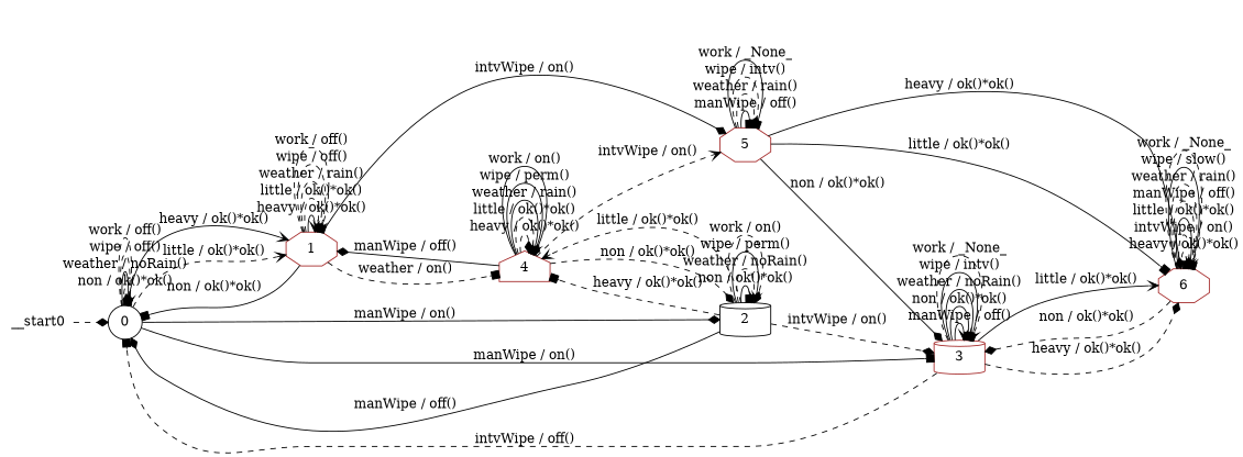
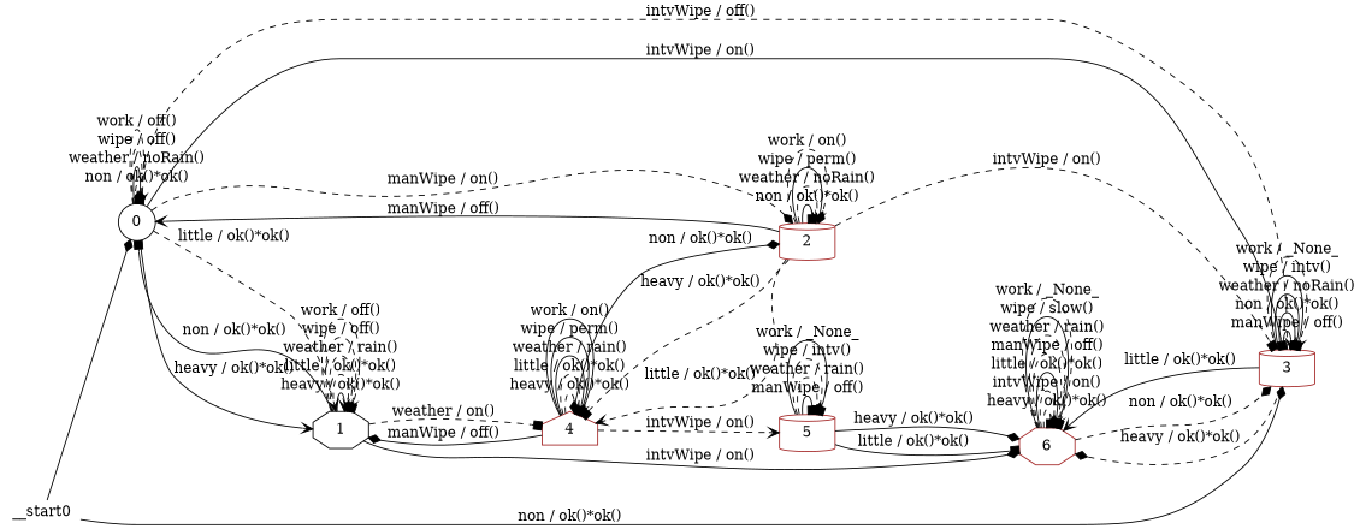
  digraph {
    rankdir=LR
    node [color=brown shape=cylinder]
    edge [arrowhead=box style=dashed]
    n1 [color=black label=0 shape=circle]
-   n2 [label=1 shape=octagon]
-   n3 [color=black label=2]
+   n2 [color=black label=1 shape=octagon]
+   n3 [label=2]
    n4 [label=3]
    n5 [label=4 shape=house]
-   n6 [label=5 shape=octagon]
+   n6 [label=5]
    n7 [label=6 shape=octagon]
    __start0 [height=0 shape=none width=0]
    n1 -> n1 [arrowhead=diamond label="non / ok()*ok()"]
    n1 -> n1 [label="weather / noRain()" style=solid]
    n1 -> n1 [arrowhead=diamond label="wipe / off()"]
    n1 -> n1 [arrowhead=vee label="work / off()"]
    n1 -> n2 [arrowhead=vee label="heavy / ok()*ok()" style=solid]
    n1 -> n2 [arrowhead=vee label="little / ok()*ok()"]
-   n1 -> n3 [arrowhead=diamond label="manWipe / on()" style=solid]
-   n1 -> n4 [label="manWipe / on()" style=solid]
+   n1 -> n3 [arrowhead=diamond label="manWipe / on()"]
+   n1 -> n4 [label="intvWipe / on()" style=solid]
    n2 -> n1 [label="non / ok()*ok()" style=solid]
    n2 -> n2 [arrowhead=vee label="heavy / ok()*ok()" style=solid]
    n2 -> n2 [arrowhead=vee label="little / ok()*ok()"]
    n2 -> n2 [label="weather / rain()"]
    n2 -> n2 [arrowhead=vee label="wipe / off()"]
    n2 -> n2 [label="work / off()"]
    n2 -> n5 [label="weather / on()"]
-   n2 -> n6 [arrowhead=diamond label="intvWipe / on()" style=solid]
-   n3 -> n1 [arrowhead=diamond label="manWipe / off()" style=solid]
+   n2 -> n7 [arrowhead=diamond label="intvWipe / on()" style=solid]
+   n3 -> n1 [arrowhead=vee label="manWipe / off()" style=solid]
    n3 -> n3 [label="non / ok()*ok()" style=solid]
    n3 -> n3 [arrowhead=vee label="weather / noRain()"]
    n3 -> n3 [arrowhead=vee label="wipe / perm()" style=solid]
    n3 -> n3 [arrowhead=diamond label="work / on()"]
-   n3 -> n4 [arrowhead=diamond label="intvWipe / on()"]
+   n3 -> n4 [label="intvWipe / on()"]
    n3 -> n5 [label="heavy / ok()*ok()"]
    n3 -> n5 [arrowhead=vee label="little / ok()*ok()"]
    n4 -> n1 [label="intvWipe / off()"]
    n4 -> n4 [arrowhead=vee label="manWipe / off()" style=solid]
    n4 -> n4 [label="non / ok()*ok()" style=solid]
    n4 -> n4 [label="weather / noRain()" style=solid]
    n4 -> n4 [label="wipe / intv()" style=solid]
    n4 -> n4 [arrowhead=vee label="work / _None_"]
    n4 -> n7 [arrowhead=diamond label="heavy / ok()*ok()"]
    n4 -> n7 [arrowhead=vee label="little / ok()*ok()" style=solid]
    n5 -> n2 [arrowhead=diamond label="manWipe / off()" style=solid]
-   n5 -> n3 [arrowhead=diamond label="non / ok()*ok()"]
+   n5 -> n3 [arrowhead=diamond label="non / ok()*ok()" style=solid]
    n5 -> n5 [arrowhead=diamond label="heavy / ok()*ok()"]
    n5 -> n5 [arrowhead=vee label="little / ok()*ok()"]
    n5 -> n5 [label="weather / rain()" style=solid]
    n5 -> n5 [arrowhead=vee label="wipe / perm()" style=solid]
    n5 -> n5 [arrowhead=diamond label="work / on()" style=solid]
    n5 -> n6 [arrowhead=vee label="intvWipe / on()"]
-   n6 -> n4 [arrowhead=diamond label="non / ok()*ok()" style=solid]
+   __start0 -> n4 [arrowhead=diamond label="non / ok()*ok()" style=solid]
    n6 -> n6 [label="manWipe / off()" style=solid]
    n6 -> n6 [label="weather / rain()"]
    n6 -> n6 [arrowhead=diamond label="wipe / intv()"]
    n6 -> n6 [label="work / _None_" style=solid]
    n6 -> n7 [arrowhead=diamond label="heavy / ok()*ok()" style=solid]
    n6 -> n7 [label="little / ok()*ok()" style=solid]
    n7 -> n4 [arrowhead=diamond label="non / ok()*ok()"]
    n7 -> n7 [label="heavy / ok()*ok()"]
    n7 -> n7 [arrowhead=diamond label="intvWipe / on()"]
    n7 -> n7 [arrowhead=vee label="little / ok()*ok()" style=solid]
    n7 -> n7 [label="manWipe / off()"]
    n7 -> n7 [arrowhead=vee label="weather / rain()"]
    n7 -> n7 [label="wipe / slow()" style=solid]
    n7 -> n7 [label="work / _None_"]
-   __start0 -> n1 [arrowhead=diamond]
+   __start0 -> n1 [arrowhead=diamond style=solid]
  }
